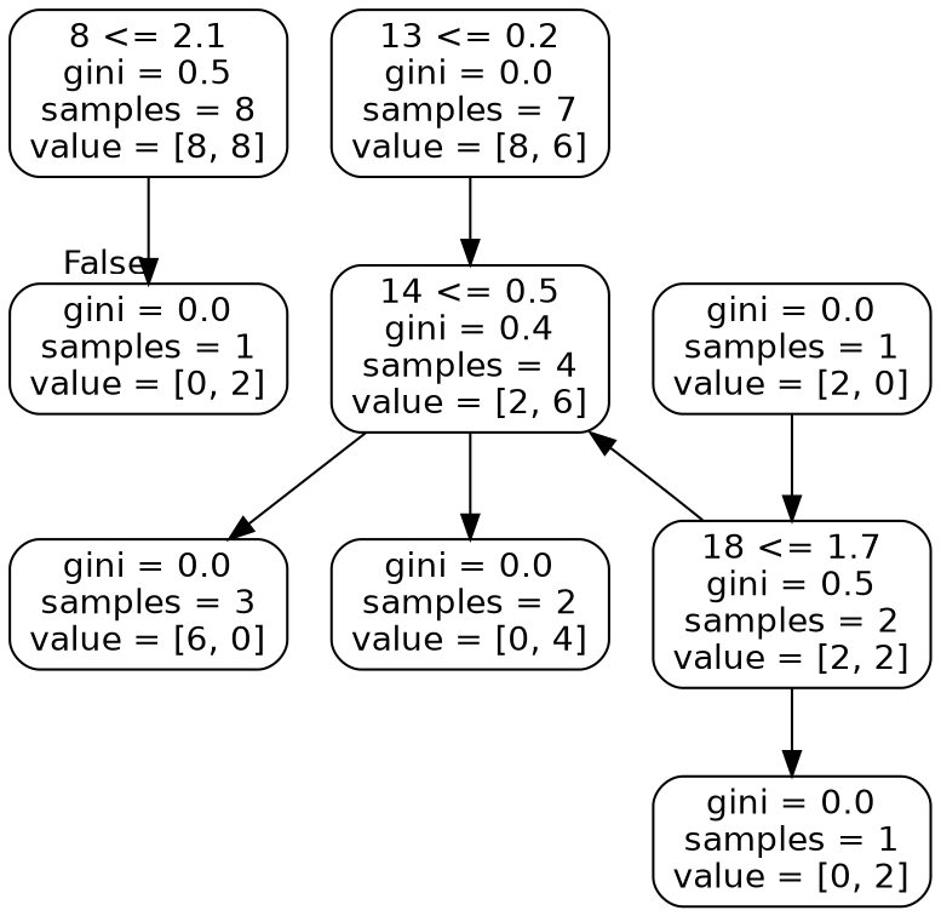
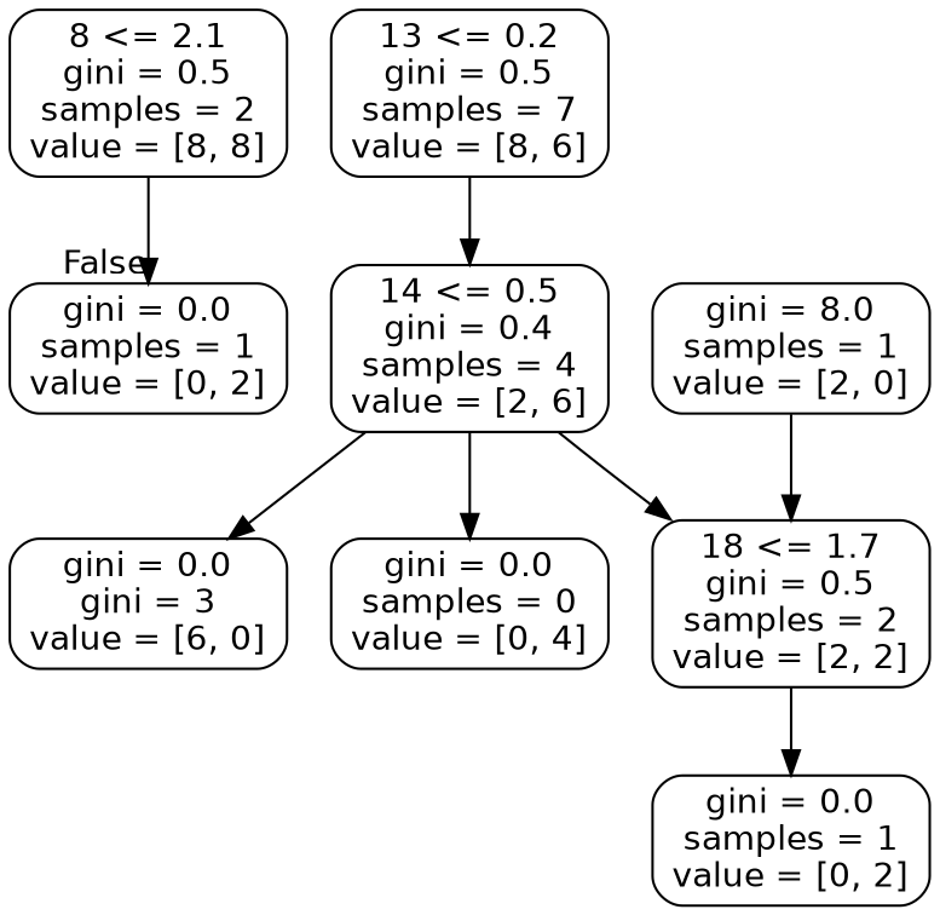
  digraph {
    node [color=black fontname=helvetica shape=box style=rounded]
    edge [fontname=helvetica]
-   n1 [label="8 <= 2.1\ngini = 0.5\nsamples = 8\nvalue = [8, 8]"]
+   n1 [label="8 <= 2.1\ngini = 0.5\nsamples = 2\nvalue = [8, 8]"]
    n2 [label="gini = 0.0\nsamples = 1\nvalue = [0, 2]"]
-   n3 [label="13 <= 0.2\ngini = 0.0\nsamples = 7\nvalue = [8, 6]"]
+   n3 [label="13 <= 0.2\ngini = 0.5\nsamples = 7\nvalue = [8, 6]"]
    n4 [label="14 <= 0.5\ngini = 0.4\nsamples = 4\nvalue = [2, 6]"]
-   n5 [label="gini = 0.0\nsamples = 3\nvalue = [6, 0]"]
-   n6 [label="gini = 0.0\nsamples = 2\nvalue = [0, 4]"]
+   n5 [label="gini = 0.0\ngini = 3\nvalue = [6, 0]"]
+   n6 [label="gini = 0.0\nsamples = 0\nvalue = [0, 4]"]
    n7 [label="18 <= 1.7\ngini = 0.5\nsamples = 2\nvalue = [2, 2]"]
    n8 [label="gini = 0.0\nsamples = 1\nvalue = [0, 2]"]
-   n9 [label="gini = 0.0\nsamples = 1\nvalue = [2, 0]"]
+   n9 [label="gini = 8.0\nsamples = 1\nvalue = [2, 0]"]
    n1 -> n2 [headlabel=False labelangle=-45 labeldistance=2.5]
    n3 -> n4
    n4 -> n5
    n4 -> n6
-   n7 -> n4
+   n4 -> n7
    n7 -> n8
    n9 -> n7
  }
